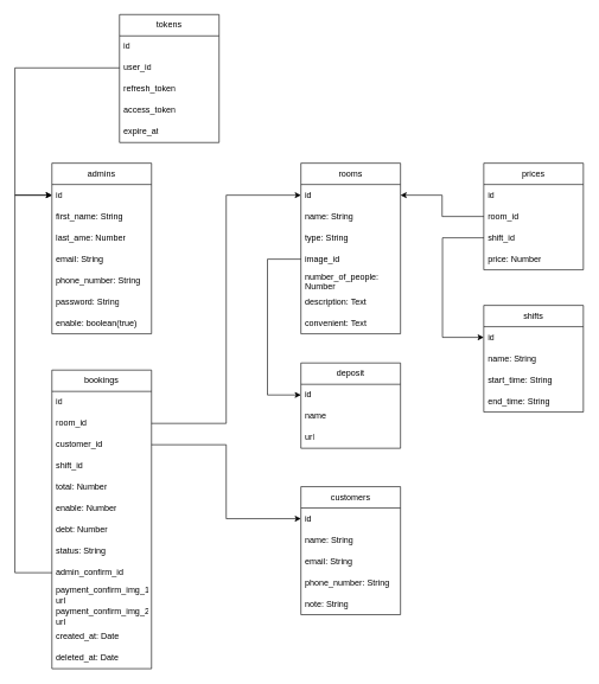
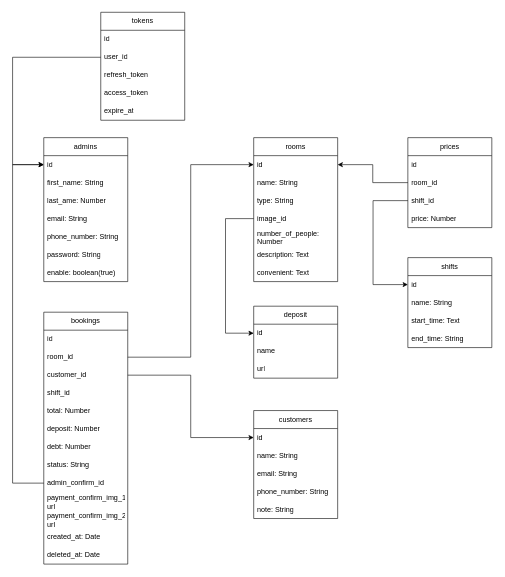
  <mxCell id="0" />
  <mxCell id="1" parent="0" />
  <mxCell id="2" value="admins" style="swimlane;fontStyle=0;childLayout=stackLayout;horizontal=1;startSize=30;horizontalStack=0;resizeParent=1;resizeParentMax=0;resizeLast=0;collapsible=1;marginBottom=0;whiteSpace=wrap;html=1;" vertex="1" parent="1"><mxGeometry x="72" y="229" width="140" height="240" as="geometry" /></mxCell>
  <mxCell id="3" value="id" style="text;strokeColor=none;fillColor=none;align=left;verticalAlign=middle;spacingLeft=4;spacingRight=4;overflow=hidden;points=[[0,0.5],[1,0.5]];portConstraint=eastwest;rotatable=0;whiteSpace=wrap;html=1;" vertex="1" parent="2"><mxGeometry y="30" width="140" height="30" as="geometry" /></mxCell>
  <mxCell id="4" value="first_name: String" style="text;strokeColor=none;fillColor=none;align=left;verticalAlign=middle;spacingLeft=4;spacingRight=4;overflow=hidden;points=[[0,0.5],[1,0.5]];portConstraint=eastwest;rotatable=0;whiteSpace=wrap;html=1;" vertex="1" parent="2"><mxGeometry y="60" width="140" height="30" as="geometry" /></mxCell>
  <mxCell id="5" value="last_ame: Number" style="text;strokeColor=none;fillColor=none;align=left;verticalAlign=middle;spacingLeft=4;spacingRight=4;overflow=hidden;points=[[0,0.5],[1,0.5]];portConstraint=eastwest;rotatable=0;whiteSpace=wrap;html=1;" vertex="1" parent="2"><mxGeometry y="90" width="140" height="30" as="geometry" /></mxCell>
  <mxCell id="6" value="email: String" style="text;strokeColor=none;fillColor=none;align=left;verticalAlign=middle;spacingLeft=4;spacingRight=4;overflow=hidden;points=[[0,0.5],[1,0.5]];portConstraint=eastwest;rotatable=0;whiteSpace=wrap;html=1;" vertex="1" parent="2"><mxGeometry y="120" width="140" height="30" as="geometry" /></mxCell>
  <mxCell id="7" value="phone_number: String" style="text;strokeColor=none;fillColor=none;align=left;verticalAlign=middle;spacingLeft=4;spacingRight=4;overflow=hidden;points=[[0,0.5],[1,0.5]];portConstraint=eastwest;rotatable=0;whiteSpace=wrap;html=1;" vertex="1" parent="2"><mxGeometry y="150" width="140" height="30" as="geometry" /></mxCell>
  <mxCell id="8" value="password: String" style="text;strokeColor=none;fillColor=none;align=left;verticalAlign=middle;spacingLeft=4;spacingRight=4;overflow=hidden;points=[[0,0.5],[1,0.5]];portConstraint=eastwest;rotatable=0;whiteSpace=wrap;html=1;" vertex="1" parent="2"><mxGeometry y="180" width="140" height="30" as="geometry" /></mxCell>
  <mxCell id="9" value="enable: boolean(true)" style="text;strokeColor=none;fillColor=none;align=left;verticalAlign=middle;spacingLeft=4;spacingRight=4;overflow=hidden;points=[[0,0.5],[1,0.5]];portConstraint=eastwest;rotatable=0;whiteSpace=wrap;html=1;" vertex="1" parent="2"><mxGeometry y="210" width="140" height="30" as="geometry" /></mxCell>
  <mxCell id="10" value="tokens" style="swimlane;fontStyle=0;childLayout=stackLayout;horizontal=1;startSize=30;horizontalStack=0;resizeParent=1;resizeParentMax=0;resizeLast=0;collapsible=1;marginBottom=0;whiteSpace=wrap;html=1;" vertex="1" parent="1"><mxGeometry x="167" y="20" width="140" height="180" as="geometry" /></mxCell>
  <mxCell id="11" value="id" style="text;strokeColor=none;fillColor=none;align=left;verticalAlign=middle;spacingLeft=4;spacingRight=4;overflow=hidden;points=[[0,0.5],[1,0.5]];portConstraint=eastwest;rotatable=0;whiteSpace=wrap;html=1;" vertex="1" parent="10"><mxGeometry y="30" width="140" height="30" as="geometry" /></mxCell>
  <mxCell id="12" value="user_id" style="text;strokeColor=none;fillColor=none;align=left;verticalAlign=middle;spacingLeft=4;spacingRight=4;overflow=hidden;points=[[0,0.5],[1,0.5]];portConstraint=eastwest;rotatable=0;whiteSpace=wrap;html=1;" vertex="1" parent="10"><mxGeometry y="60" width="140" height="30" as="geometry" /></mxCell>
  <mxCell id="13" value="refresh_token" style="text;strokeColor=none;fillColor=none;align=left;verticalAlign=middle;spacingLeft=4;spacingRight=4;overflow=hidden;points=[[0,0.5],[1,0.5]];portConstraint=eastwest;rotatable=0;whiteSpace=wrap;html=1;" vertex="1" parent="10"><mxGeometry y="90" width="140" height="30" as="geometry" /></mxCell>
  <mxCell id="14" value="access_token" style="text;strokeColor=none;fillColor=none;align=left;verticalAlign=middle;spacingLeft=4;spacingRight=4;overflow=hidden;points=[[0,0.5],[1,0.5]];portConstraint=eastwest;rotatable=0;whiteSpace=wrap;html=1;" vertex="1" parent="10"><mxGeometry y="120" width="140" height="30" as="geometry" /></mxCell>
  <mxCell id="15" value="expire_at" style="text;strokeColor=none;fillColor=none;align=left;verticalAlign=middle;spacingLeft=4;spacingRight=4;overflow=hidden;points=[[0,0.5],[1,0.5]];portConstraint=eastwest;rotatable=0;whiteSpace=wrap;html=1;" vertex="1" parent="10"><mxGeometry y="150" width="140" height="30" as="geometry" /></mxCell>
  <mxCell id="16" value="rooms" style="swimlane;fontStyle=0;childLayout=stackLayout;horizontal=1;startSize=30;horizontalStack=0;resizeParent=1;resizeParentMax=0;resizeLast=0;collapsible=1;marginBottom=0;whiteSpace=wrap;html=1;" vertex="1" parent="1"><mxGeometry x="422" y="229" width="140" height="240" as="geometry" /></mxCell>
  <mxCell id="17" value="id" style="text;strokeColor=none;fillColor=none;align=left;verticalAlign=middle;spacingLeft=4;spacingRight=4;overflow=hidden;points=[[0,0.5],[1,0.5]];portConstraint=eastwest;rotatable=0;whiteSpace=wrap;html=1;" vertex="1" parent="16"><mxGeometry y="30" width="140" height="30" as="geometry" /></mxCell>
  <mxCell id="18" value="name: String" style="text;strokeColor=none;fillColor=none;align=left;verticalAlign=middle;spacingLeft=4;spacingRight=4;overflow=hidden;points=[[0,0.5],[1,0.5]];portConstraint=eastwest;rotatable=0;whiteSpace=wrap;html=1;" vertex="1" parent="16"><mxGeometry y="60" width="140" height="30" as="geometry" /></mxCell>
  <mxCell id="19" value="type: String" style="text;strokeColor=none;fillColor=none;align=left;verticalAlign=middle;spacingLeft=4;spacingRight=4;overflow=hidden;points=[[0,0.5],[1,0.5]];portConstraint=eastwest;rotatable=0;whiteSpace=wrap;html=1;" vertex="1" parent="16"><mxGeometry y="90" width="140" height="30" as="geometry" /></mxCell>
  <mxCell id="20" value="image_id" style="text;strokeColor=none;fillColor=none;align=left;verticalAlign=middle;spacingLeft=4;spacingRight=4;overflow=hidden;points=[[0,0.5],[1,0.5]];portConstraint=eastwest;rotatable=0;whiteSpace=wrap;html=1;" vertex="1" parent="16"><mxGeometry y="120" width="140" height="30" as="geometry" /></mxCell>
  <mxCell id="21" value="number_of_people: Number" style="text;strokeColor=none;fillColor=none;align=left;verticalAlign=middle;spacingLeft=4;spacingRight=4;overflow=hidden;points=[[0,0.5],[1,0.5]];portConstraint=eastwest;rotatable=0;whiteSpace=wrap;html=1;" vertex="1" parent="16"><mxGeometry y="150" width="140" height="30" as="geometry" /></mxCell>
  <mxCell id="22" value="description: Text" style="text;strokeColor=none;fillColor=none;align=left;verticalAlign=middle;spacingLeft=4;spacingRight=4;overflow=hidden;points=[[0,0.5],[1,0.5]];portConstraint=eastwest;rotatable=0;whiteSpace=wrap;html=1;" vertex="1" parent="16"><mxGeometry y="180" width="140" height="30" as="geometry" /></mxCell>
  <mxCell id="23" value="convenient: Text" style="text;strokeColor=none;fillColor=none;align=left;verticalAlign=middle;spacingLeft=4;spacingRight=4;overflow=hidden;points=[[0,0.5],[1,0.5]];portConstraint=eastwest;rotatable=0;whiteSpace=wrap;html=1;" vertex="1" parent="16"><mxGeometry y="210" width="140" height="30" as="geometry" /></mxCell>
  <mxCell id="24" value="shifts" style="swimlane;fontStyle=0;childLayout=stackLayout;horizontal=1;startSize=30;horizontalStack=0;resizeParent=1;resizeParentMax=0;resizeLast=0;collapsible=1;marginBottom=0;whiteSpace=wrap;html=1;" vertex="1" parent="1"><mxGeometry x="679" y="429" width="140" height="150" as="geometry" /></mxCell>
  <mxCell id="25" value="id" style="text;strokeColor=none;fillColor=none;align=left;verticalAlign=middle;spacingLeft=4;spacingRight=4;overflow=hidden;points=[[0,0.5],[1,0.5]];portConstraint=eastwest;rotatable=0;whiteSpace=wrap;html=1;" vertex="1" parent="24"><mxGeometry y="30" width="140" height="30" as="geometry" /></mxCell>
  <mxCell id="26" value="name: String" style="text;strokeColor=none;fillColor=none;align=left;verticalAlign=middle;spacingLeft=4;spacingRight=4;overflow=hidden;points=[[0,0.5],[1,0.5]];portConstraint=eastwest;rotatable=0;whiteSpace=wrap;html=1;" vertex="1" parent="24"><mxGeometry y="60" width="140" height="30" as="geometry" /></mxCell>
- <mxCell id="27" value="start_time: String" style="text;strokeColor=none;fillColor=none;align=left;verticalAlign=middle;spacingLeft=4;spacingRight=4;overflow=hidden;points=[[0,0.5],[1,0.5]];portConstraint=eastwest;rotatable=0;whiteSpace=wrap;html=1;" vertex="1" parent="24"><mxGeometry y="90" width="140" height="30" as="geometry" /></mxCell>
+ <mxCell id="27" value="start_time: Text" style="text;strokeColor=none;fillColor=none;align=left;verticalAlign=middle;spacingLeft=4;spacingRight=4;overflow=hidden;points=[[0,0.5],[1,0.5]];portConstraint=eastwest;rotatable=0;whiteSpace=wrap;html=1;" vertex="1" parent="24"><mxGeometry y="90" width="140" height="30" as="geometry" /></mxCell>
  <mxCell id="28" value="end_time: String" style="text;strokeColor=none;fillColor=none;align=left;verticalAlign=middle;spacingLeft=4;spacingRight=4;overflow=hidden;points=[[0,0.5],[1,0.5]];portConstraint=eastwest;rotatable=0;whiteSpace=wrap;html=1;" vertex="1" parent="24"><mxGeometry y="120" width="140" height="30" as="geometry" /></mxCell>
  <mxCell id="29" value="prices" style="swimlane;fontStyle=0;childLayout=stackLayout;horizontal=1;startSize=30;horizontalStack=0;resizeParent=1;resizeParentMax=0;resizeLast=0;collapsible=1;marginBottom=0;whiteSpace=wrap;html=1;" vertex="1" parent="1"><mxGeometry x="679" y="229" width="140" height="150" as="geometry" /></mxCell>
  <mxCell id="30" value="id" style="text;strokeColor=none;fillColor=none;align=left;verticalAlign=middle;spacingLeft=4;spacingRight=4;overflow=hidden;points=[[0,0.5],[1,0.5]];portConstraint=eastwest;rotatable=0;whiteSpace=wrap;html=1;" vertex="1" parent="29"><mxGeometry y="30" width="140" height="30" as="geometry" /></mxCell>
  <mxCell id="31" value="room_id" style="text;strokeColor=none;fillColor=none;align=left;verticalAlign=middle;spacingLeft=4;spacingRight=4;overflow=hidden;points=[[0,0.5],[1,0.5]];portConstraint=eastwest;rotatable=0;whiteSpace=wrap;html=1;" vertex="1" parent="29"><mxGeometry y="60" width="140" height="30" as="geometry" /></mxCell>
  <mxCell id="32" value="shift_id" style="text;strokeColor=none;fillColor=none;align=left;verticalAlign=middle;spacingLeft=4;spacingRight=4;overflow=hidden;points=[[0,0.5],[1,0.5]];portConstraint=eastwest;rotatable=0;whiteSpace=wrap;html=1;" vertex="1" parent="29"><mxGeometry y="90" width="140" height="30" as="geometry" /></mxCell>
  <mxCell id="33" value="price: Number" style="text;strokeColor=none;fillColor=none;align=left;verticalAlign=middle;spacingLeft=4;spacingRight=4;overflow=hidden;points=[[0,0.5],[1,0.5]];portConstraint=eastwest;rotatable=0;whiteSpace=wrap;html=1;" vertex="1" parent="29"><mxGeometry y="120" width="140" height="30" as="geometry" /></mxCell>
  <mxCell id="34" value="customers" style="swimlane;fontStyle=0;childLayout=stackLayout;horizontal=1;startSize=30;horizontalStack=0;resizeParent=1;resizeParentMax=0;resizeLast=0;collapsible=1;marginBottom=0;whiteSpace=wrap;html=1;" vertex="1" parent="1"><mxGeometry x="422" y="684" width="140" height="180" as="geometry" /></mxCell>
  <mxCell id="35" value="id" style="text;strokeColor=none;fillColor=none;align=left;verticalAlign=middle;spacingLeft=4;spacingRight=4;overflow=hidden;points=[[0,0.5],[1,0.5]];portConstraint=eastwest;rotatable=0;whiteSpace=wrap;html=1;" vertex="1" parent="34"><mxGeometry y="30" width="140" height="30" as="geometry" /></mxCell>
  <mxCell id="36" value="name: String" style="text;strokeColor=none;fillColor=none;align=left;verticalAlign=middle;spacingLeft=4;spacingRight=4;overflow=hidden;points=[[0,0.5],[1,0.5]];portConstraint=eastwest;rotatable=0;whiteSpace=wrap;html=1;" vertex="1" parent="34"><mxGeometry y="60" width="140" height="30" as="geometry" /></mxCell>
  <mxCell id="37" value="email: String" style="text;strokeColor=none;fillColor=none;align=left;verticalAlign=middle;spacingLeft=4;spacingRight=4;overflow=hidden;points=[[0,0.5],[1,0.5]];portConstraint=eastwest;rotatable=0;whiteSpace=wrap;html=1;" vertex="1" parent="34"><mxGeometry y="90" width="140" height="30" as="geometry" /></mxCell>
  <mxCell id="38" value="phone_number: String" style="text;strokeColor=none;fillColor=none;align=left;verticalAlign=middle;spacingLeft=4;spacingRight=4;overflow=hidden;points=[[0,0.5],[1,0.5]];portConstraint=eastwest;rotatable=0;whiteSpace=wrap;html=1;" vertex="1" parent="34"><mxGeometry y="120" width="140" height="30" as="geometry" /></mxCell>
  <mxCell id="39" value="note: String" style="text;strokeColor=none;fillColor=none;align=left;verticalAlign=middle;spacingLeft=4;spacingRight=4;overflow=hidden;points=[[0,0.5],[1,0.5]];portConstraint=eastwest;rotatable=0;whiteSpace=wrap;html=1;" vertex="1" parent="34"><mxGeometry y="150" width="140" height="30" as="geometry" /></mxCell>
  <mxCell id="40" value="bookings" style="swimlane;fontStyle=0;childLayout=stackLayout;horizontal=1;startSize=30;horizontalStack=0;resizeParent=1;resizeParentMax=0;resizeLast=0;collapsible=1;marginBottom=0;whiteSpace=wrap;html=1;" vertex="1" parent="1"><mxGeometry x="72" y="520" width="140" height="420" as="geometry" /></mxCell>
  <mxCell id="41" value="id" style="text;strokeColor=none;fillColor=none;align=left;verticalAlign=middle;spacingLeft=4;spacingRight=4;overflow=hidden;points=[[0,0.5],[1,0.5]];portConstraint=eastwest;rotatable=0;whiteSpace=wrap;html=1;" vertex="1" parent="40"><mxGeometry y="30" width="140" height="30" as="geometry" /></mxCell>
  <mxCell id="42" value="room_id" style="text;strokeColor=none;fillColor=none;align=left;verticalAlign=middle;spacingLeft=4;spacingRight=4;overflow=hidden;points=[[0,0.5],[1,0.5]];portConstraint=eastwest;rotatable=0;whiteSpace=wrap;html=1;" vertex="1" parent="40"><mxGeometry y="60" width="140" height="30" as="geometry" /></mxCell>
  <mxCell id="43" value="customer_id" style="text;strokeColor=none;fillColor=none;align=left;verticalAlign=middle;spacingLeft=4;spacingRight=4;overflow=hidden;points=[[0,0.5],[1,0.5]];portConstraint=eastwest;rotatable=0;whiteSpace=wrap;html=1;" vertex="1" parent="40"><mxGeometry y="90" width="140" height="30" as="geometry" /></mxCell>
  <mxCell id="44" value="shift_id" style="text;strokeColor=none;fillColor=none;align=left;verticalAlign=middle;spacingLeft=4;spacingRight=4;overflow=hidden;points=[[0,0.5],[1,0.5]];portConstraint=eastwest;rotatable=0;whiteSpace=wrap;html=1;" vertex="1" parent="40"><mxGeometry y="120" width="140" height="30" as="geometry" /></mxCell>
  <mxCell id="45" value="total: Number" style="text;strokeColor=none;fillColor=none;align=left;verticalAlign=middle;spacingLeft=4;spacingRight=4;overflow=hidden;points=[[0,0.5],[1,0.5]];portConstraint=eastwest;rotatable=0;whiteSpace=wrap;html=1;" vertex="1" parent="40"><mxGeometry y="150" width="140" height="30" as="geometry" /></mxCell>
- <mxCell id="46" value="enable: Number" style="text;strokeColor=none;fillColor=none;align=left;verticalAlign=middle;spacingLeft=4;spacingRight=4;overflow=hidden;points=[[0,0.5],[1,0.5]];portConstraint=eastwest;rotatable=0;whiteSpace=wrap;html=1;" vertex="1" parent="40"><mxGeometry y="180" width="140" height="30" as="geometry" /></mxCell>
+ <mxCell id="46" value="deposit: Number" style="text;strokeColor=none;fillColor=none;align=left;verticalAlign=middle;spacingLeft=4;spacingRight=4;overflow=hidden;points=[[0,0.5],[1,0.5]];portConstraint=eastwest;rotatable=0;whiteSpace=wrap;html=1;" vertex="1" parent="40"><mxGeometry y="180" width="140" height="30" as="geometry" /></mxCell>
  <mxCell id="47" value="debt: Number" style="text;strokeColor=none;fillColor=none;align=left;verticalAlign=middle;spacingLeft=4;spacingRight=4;overflow=hidden;points=[[0,0.5],[1,0.5]];portConstraint=eastwest;rotatable=0;whiteSpace=wrap;html=1;" vertex="1" parent="40"><mxGeometry y="210" width="140" height="30" as="geometry" /></mxCell>
  <mxCell id="48" value="status: String" style="text;strokeColor=none;fillColor=none;align=left;verticalAlign=middle;spacingLeft=4;spacingRight=4;overflow=hidden;points=[[0,0.5],[1,0.5]];portConstraint=eastwest;rotatable=0;whiteSpace=wrap;html=1;" vertex="1" parent="40"><mxGeometry y="240" width="140" height="30" as="geometry" /></mxCell>
  <mxCell id="49" value="admin_confirm_id" style="text;strokeColor=none;fillColor=none;align=left;verticalAlign=middle;spacingLeft=4;spacingRight=4;overflow=hidden;points=[[0,0.5],[1,0.5]];portConstraint=eastwest;rotatable=0;whiteSpace=wrap;html=1;" vertex="1" parent="40"><mxGeometry y="270" width="140" height="30" as="geometry" /></mxCell>
  <mxCell id="50" value="payment_confirm_img_1: url" style="text;strokeColor=none;fillColor=none;align=left;verticalAlign=middle;spacingLeft=4;spacingRight=4;overflow=hidden;points=[[0,0.5],[1,0.5]];portConstraint=eastwest;rotatable=0;whiteSpace=wrap;html=1;" vertex="1" parent="40"><mxGeometry y="300" width="140" height="30" as="geometry" /></mxCell>
  <mxCell id="51" value="payment_confirm_img_2: url" style="text;strokeColor=none;fillColor=none;align=left;verticalAlign=middle;spacingLeft=4;spacingRight=4;overflow=hidden;points=[[0,0.5],[1,0.5]];portConstraint=eastwest;rotatable=0;whiteSpace=wrap;html=1;" vertex="1" parent="40"><mxGeometry y="330" width="140" height="30" as="geometry" /></mxCell>
  <mxCell id="52" value="created_at: Date" style="text;strokeColor=none;fillColor=none;align=left;verticalAlign=middle;spacingLeft=4;spacingRight=4;overflow=hidden;points=[[0,0.5],[1,0.5]];portConstraint=eastwest;rotatable=0;whiteSpace=wrap;html=1;" vertex="1" parent="40"><mxGeometry y="360" width="140" height="30" as="geometry" /></mxCell>
  <mxCell id="53" value="deleted_at: Date" style="text;strokeColor=none;fillColor=none;align=left;verticalAlign=middle;spacingLeft=4;spacingRight=4;overflow=hidden;points=[[0,0.5],[1,0.5]];portConstraint=eastwest;rotatable=0;whiteSpace=wrap;html=1;" vertex="1" parent="40"><mxGeometry y="390" width="140" height="30" as="geometry" /></mxCell>
  <mxCell id="54" style="edgeStyle=orthogonalEdgeStyle;rounded=0;orthogonalLoop=1;jettySize=auto;html=1;entryX=0;entryY=0.5;entryDx=0;entryDy=0;" edge="1" parent="1" source="12" target="3"><mxGeometry relative="1" as="geometry"><Array as="points"><mxPoint x="20" y="95" /><mxPoint x="20" y="274" /></Array></mxGeometry></mxCell>
  <mxCell id="55" value="deposit" style="swimlane;fontStyle=0;childLayout=stackLayout;horizontal=1;startSize=30;horizontalStack=0;resizeParent=1;resizeParentMax=0;resizeLast=0;collapsible=1;marginBottom=0;whiteSpace=wrap;html=1;" vertex="1" parent="1"><mxGeometry x="422" y="510" width="140" height="120" as="geometry" /></mxCell>
  <mxCell id="56" value="id" style="text;strokeColor=none;fillColor=none;align=left;verticalAlign=middle;spacingLeft=4;spacingRight=4;overflow=hidden;points=[[0,0.5],[1,0.5]];portConstraint=eastwest;rotatable=0;whiteSpace=wrap;html=1;" vertex="1" parent="55"><mxGeometry y="30" width="140" height="30" as="geometry" /></mxCell>
  <mxCell id="57" value="name" style="text;strokeColor=none;fillColor=none;align=left;verticalAlign=middle;spacingLeft=4;spacingRight=4;overflow=hidden;points=[[0,0.5],[1,0.5]];portConstraint=eastwest;rotatable=0;whiteSpace=wrap;html=1;" vertex="1" parent="55"><mxGeometry y="60" width="140" height="30" as="geometry" /></mxCell>
  <mxCell id="58" value="url" style="text;strokeColor=none;fillColor=none;align=left;verticalAlign=middle;spacingLeft=4;spacingRight=4;overflow=hidden;points=[[0,0.5],[1,0.5]];portConstraint=eastwest;rotatable=0;whiteSpace=wrap;html=1;" vertex="1" parent="55"><mxGeometry y="90" width="140" height="30" as="geometry" /></mxCell>
  <mxCell id="59" style="edgeStyle=orthogonalEdgeStyle;rounded=0;orthogonalLoop=1;jettySize=auto;html=1;entryX=0;entryY=0.5;entryDx=0;entryDy=0;" edge="1" parent="1" source="20" target="56"><mxGeometry relative="1" as="geometry"><Array as="points"><mxPoint x="375" y="364" /><mxPoint x="375" y="555" /></Array></mxGeometry></mxCell>
  <mxCell id="60" style="edgeStyle=orthogonalEdgeStyle;rounded=0;orthogonalLoop=1;jettySize=auto;html=1;" edge="1" parent="1" source="31" target="17"><mxGeometry relative="1" as="geometry" /></mxCell>
  <mxCell id="61" style="edgeStyle=orthogonalEdgeStyle;rounded=0;orthogonalLoop=1;jettySize=auto;html=1;entryX=0;entryY=0.5;entryDx=0;entryDy=0;" edge="1" parent="1" source="32" target="25"><mxGeometry relative="1" as="geometry"><Array as="points"><mxPoint x="621" y="334" /><mxPoint x="621" y="474" /></Array></mxGeometry></mxCell>
  <mxCell id="62" style="edgeStyle=orthogonalEdgeStyle;rounded=0;orthogonalLoop=1;jettySize=auto;html=1;" edge="1" parent="1" source="42" target="17"><mxGeometry relative="1" as="geometry" /></mxCell>
  <mxCell id="63" style="edgeStyle=orthogonalEdgeStyle;rounded=0;orthogonalLoop=1;jettySize=auto;html=1;entryX=0;entryY=0.5;entryDx=0;entryDy=0;" edge="1" parent="1" source="43" target="35"><mxGeometry relative="1" as="geometry" /></mxCell>
  <mxCell id="64" style="edgeStyle=orthogonalEdgeStyle;rounded=0;orthogonalLoop=1;jettySize=auto;html=1;entryX=0;entryY=0.5;entryDx=0;entryDy=0;" edge="1" parent="1" source="49" target="3"><mxGeometry relative="1" as="geometry"><Array as="points"><mxPoint x="20" y="805" /><mxPoint x="20" y="274" /></Array></mxGeometry></mxCell>
